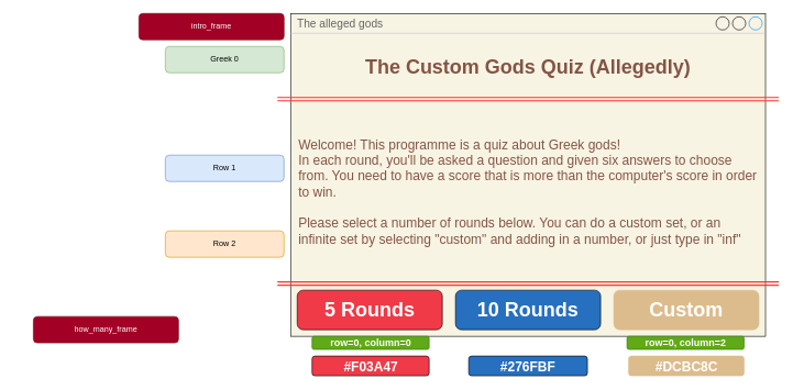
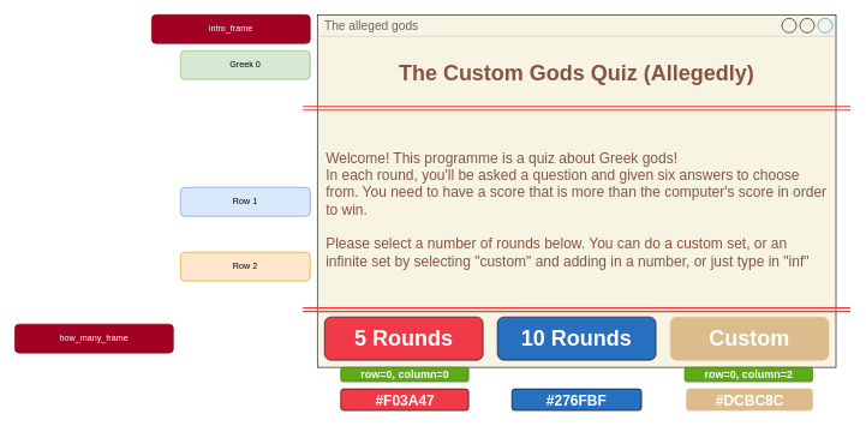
  <mxCell id="0" />
  <mxCell id="1" style="locked=1;" parent="0" />
  <mxCell id="2" value="The alleged gods" style="strokeWidth=1;shadow=0;dashed=0;align=center;html=1;shape=mxgraph.mockup.containers.window;align=left;verticalAlign=top;spacingLeft=8;strokeColor2=#008cff;strokeColor3=#c4c4c4;fontColor=#666666;mainText=;fontSize=17;labelBackgroundColor=none;whiteSpace=wrap;fillColor=#F8F4E4;" parent="1" vertex="1"><mxGeometry x="440" y="20" width="720" height="490" as="geometry" /></mxCell>
  <mxCell id="3" value="Untitled Layer" style="locked=1;" parent="0" />
  <mxCell id="4" value="" style="endArrow=none;html=1;rounded=0;strokeColor=#FF3333;shape=link;strokeWidth=2;" parent="3" edge="1"><mxGeometry width="50" height="50" relative="1" as="geometry"><mxPoint x="420" y="150" as="sourcePoint" /><mxPoint x="1180" y="150" as="targetPoint" /></mxGeometry></mxCell>
  <mxCell id="5" value="" style="endArrow=none;html=1;rounded=0;strokeColor=#FF3333;shape=link;strokeWidth=2;" parent="3" edge="1"><mxGeometry width="50" height="50" relative="1" as="geometry"><mxPoint x="420" y="430" as="sourcePoint" /><mxPoint x="1180" y="430" as="targetPoint" /></mxGeometry></mxCell>
  <mxCell id="6" value="Untitled Layer" style="locked=1;" parent="0" />
  <mxCell id="7" value="Greek 0" style="rounded=1;whiteSpace=wrap;html=1;fillColor=#d5e8d4;strokeColor=#82b366;" parent="6" vertex="1"><mxGeometry x="250" y="70" width="180" height="40" as="geometry" /></mxCell>
- <mxCell id="8" value="Row 1" style="rounded=1;whiteSpace=wrap;html=1;fillColor=#dae8fc;strokeColor=#6c8ebf;" parent="6" vertex="1"><mxGeometry x="250" y="235" width="180" height="40" as="geometry" /></mxCell>
+ <mxCell id="8" value="Row 1" style="rounded=1;whiteSpace=wrap;html=1;fillColor=#dae8fc;strokeColor=#6c8ebf;" parent="6" vertex="1"><mxGeometry x="250" y="260" width="180" height="40" as="geometry" /></mxCell>
  <mxCell id="9" value="Row 2" style="rounded=1;whiteSpace=wrap;html=1;fillColor=#ffe6cc;strokeColor=#d79b00;" parent="6" vertex="1"><mxGeometry x="250" y="350" width="180" height="40" as="geometry" /></mxCell>
  <mxCell id="10" value="intro_frame" style="rounded=1;whiteSpace=wrap;html=1;fillColor=#a20025;strokeColor=#6F0000;fontColor=#ffffff;" parent="6" vertex="1"><mxGeometry x="210" y="20" width="220" height="40" as="geometry" /></mxCell>
- <mxCell id="11" value="how_many_frame" style="rounded=1;whiteSpace=wrap;html=1;fillColor=#a20025;strokeColor=#6F0000;fontColor=#ffffff;" parent="6" vertex="1"><mxGeometry x="50" y="480" width="220" height="40" as="geometry" /></mxCell>
+ <mxCell id="11" value="how_many_frame" style="rounded=1;whiteSpace=wrap;html=1;fillColor=#a20025;strokeColor=#6F0000;fontColor=#ffffff;" parent="6" vertex="1"><mxGeometry x="20" y="450" width="220" height="40" as="geometry" /></mxCell>
  <mxCell id="12" value="Untitled Layer" parent="0" />
  <mxCell id="13" value="&lt;span style=&quot;font-size: 30px;&quot;&gt;&lt;b&gt;&lt;font color=&quot;#845444&quot;&gt;The Custom Gods Quiz (Allegedly)&lt;/font&gt;&lt;/b&gt;&lt;/span&gt;" style="text;html=1;align=center;verticalAlign=middle;whiteSpace=wrap;rounded=0;" parent="12" vertex="1"><mxGeometry x="450" y="60" width="700" height="80" as="geometry" /></mxCell>
  <mxCell id="14" value="&lt;span style=&quot;font-size: 20px;&quot;&gt;&lt;font color=&quot;#845444&quot;&gt;Welcome! This programme is a quiz about Greek gods!&lt;br&gt;In each round, you'll be asked a question and given six answers to choose from. You need to have a score that is more than the computer's score in order to win.&lt;br&gt;&lt;br&gt;Please select a number of rounds below. You can do a custom set, or an infinite set by selecting &quot;custom&quot; and adding in a number, or just type in &quot;inf&quot;&lt;/font&gt;&lt;/span&gt;" style="text;html=1;align=left;verticalAlign=middle;whiteSpace=wrap;rounded=0;" parent="12" vertex="1"><mxGeometry x="450" y="160" width="700" height="260" as="geometry" /></mxCell>
  <mxCell id="15" value="&lt;font color=&quot;#ffffff&quot;&gt;&lt;span style=&quot;font-size: 30px;&quot;&gt;&lt;b&gt;5 Rounds&lt;/b&gt;&lt;/span&gt;&lt;/font&gt;" style="rounded=1;whiteSpace=wrap;html=1;fillColor=#F03A47;" parent="12" vertex="1"><mxGeometry x="450" y="440" width="220" height="60" as="geometry" /></mxCell>
  <mxCell id="16" value="&lt;b style=&quot;color: rgb(255, 255, 255); font-size: 30px;&quot;&gt;10 Rounds&lt;/b&gt;" style="rounded=1;whiteSpace=wrap;html=1;fillColor=#276FBF;strokeColor=#000000;" parent="12" vertex="1"><mxGeometry x="690" y="440" width="220" height="60" as="geometry" /></mxCell>
  <mxCell id="17" value="&lt;font color=&quot;#ffffff&quot;&gt;&lt;span style=&quot;font-size: 20px;&quot;&gt;&lt;b&gt;#F03A47&lt;/b&gt;&lt;/span&gt;&lt;/font&gt;" style="rounded=1;whiteSpace=wrap;html=1;fillColor=#F03A47;" parent="12" vertex="1"><mxGeometry x="472.5" y="540" width="177.5" height="30" as="geometry" /></mxCell>
  <mxCell id="18" value="&lt;font color=&quot;#ffffff&quot;&gt;&lt;span style=&quot;font-size: 20px;&quot;&gt;&lt;b&gt;#276FBF&lt;/b&gt;&lt;/span&gt;&lt;/font&gt;" style="rounded=1;whiteSpace=wrap;html=1;fillColor=#276FBF;strokeColor=#000000;" parent="12" vertex="1"><mxGeometry x="710" y="540" width="180" height="30" as="geometry" /></mxCell>
  <mxCell id="19" value="&lt;font color=&quot;#ffffff&quot;&gt;&lt;span style=&quot;font-size: 20px;&quot;&gt;&lt;b&gt;#DCBC8C&lt;/b&gt;&lt;/span&gt;&lt;/font&gt;" style="rounded=1;whiteSpace=wrap;html=1;fillColor=#DCBC8C;strokeColor=#DCBC8C;" parent="12" vertex="1"><mxGeometry x="952.5" y="540" width="175" height="30" as="geometry" /></mxCell>
  <mxCell id="20" value="&lt;font color=&quot;#ffffff&quot;&gt;&lt;span style=&quot;font-size: 30px;&quot;&gt;&lt;b&gt;Custom&lt;/b&gt;&lt;/span&gt;&lt;/font&gt;" style="rounded=1;whiteSpace=wrap;html=1;fillColor=#DCBC8C;strokeColor=#DCBC8C;" parent="12" vertex="1"><mxGeometry x="930" y="440" width="220" height="60" as="geometry" /></mxCell>
  <mxCell id="21" value="&lt;font size=&quot;1&quot; color=&quot;#ffffff&quot;&gt;&lt;b style=&quot;font-size: 15px;&quot;&gt;row=0, column=0&lt;/b&gt;&lt;/font&gt;" style="rounded=1;whiteSpace=wrap;html=1;fillColor=#60a917;fontColor=#ffffff;strokeColor=#2D7600;" parent="12" vertex="1"><mxGeometry x="472.5" y="510" width="177.5" height="20" as="geometry" /></mxCell>
  <mxCell id="22" value="&lt;font size=&quot;1&quot; color=&quot;#ffffff&quot;&gt;&lt;b style=&quot;font-size: 15px;&quot;&gt;row=0, column=2&lt;/b&gt;&lt;/font&gt;" style="rounded=1;whiteSpace=wrap;html=1;fillColor=#60a917;fontColor=#ffffff;strokeColor=#2D7600;" parent="12" vertex="1"><mxGeometry x="950" y="510" width="177.5" height="20" as="geometry" /></mxCell>
